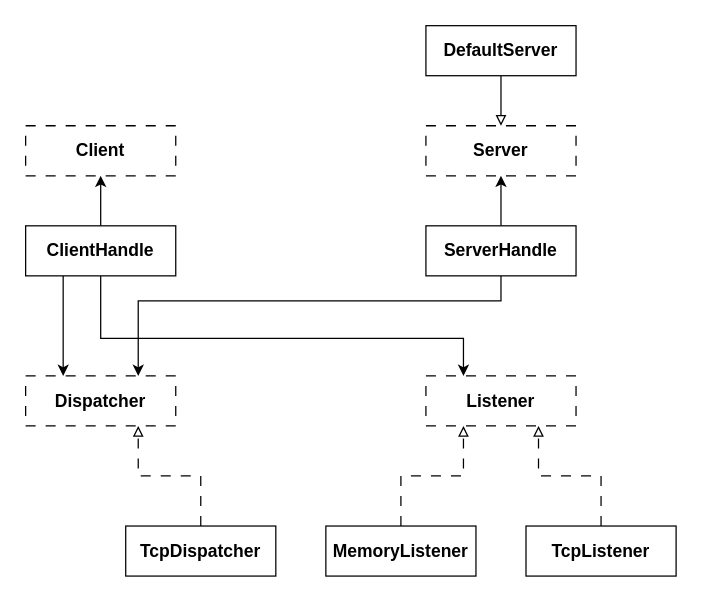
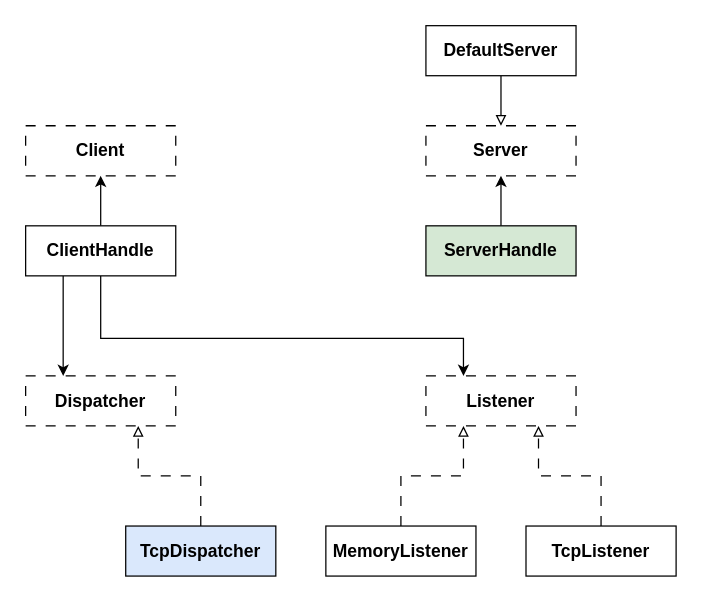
  <mxCell id="0" />
  <mxCell id="1" parent="0" />
  <mxCell id="2" value="&lt;font style=&quot;font-size: 14px;&quot;&gt;&lt;b&gt;Client&lt;/b&gt;&lt;/font&gt;" style="rounded=0;whiteSpace=wrap;html=1;dashed=1;dashPattern=8 8;" parent="1" vertex="1"><mxGeometry x="20" y="100" width="120" height="40" as="geometry" /></mxCell>
  <mxCell id="3" value="&lt;font style=&quot;font-size: 14px;&quot;&gt;&lt;b&gt;Server&lt;/b&gt;&lt;/font&gt;" style="rounded=0;whiteSpace=wrap;html=1;dashed=1;dashPattern=8 8;" parent="1" vertex="1"><mxGeometry x="340" y="100" width="120" height="40" as="geometry" /></mxCell>
  <mxCell id="4" value="&lt;font style=&quot;font-size: 14px;&quot;&gt;&lt;b&gt;Dispatcher&lt;/b&gt;&lt;/font&gt;" style="rounded=0;whiteSpace=wrap;html=1;dashed=1;dashPattern=8 8;" parent="1" vertex="1"><mxGeometry x="20" y="300" width="120" height="40" as="geometry" /></mxCell>
  <mxCell id="5" value="&lt;span style=&quot;font-size: 14px;&quot;&gt;&lt;b&gt;Listener&lt;/b&gt;&lt;/span&gt;" style="rounded=0;whiteSpace=wrap;html=1;dashed=1;dashPattern=8 8;" vertex="1" parent="1"><mxGeometry x="340" y="300" width="120" height="40" as="geometry" /></mxCell>
  <mxCell id="6" style="edgeStyle=orthogonalEdgeStyle;rounded=0;orthogonalLoop=1;jettySize=auto;html=1;exitX=0.5;exitY=0;exitDx=0;exitDy=0;entryX=0.25;entryY=1;entryDx=0;entryDy=0;dashed=1;dashPattern=8 8;endArrow=block;endFill=0;" edge="1" parent="1" source="7" target="5"><mxGeometry relative="1" as="geometry" /></mxCell>
  <mxCell id="7" value="&lt;font style=&quot;font-size: 14px;&quot;&gt;&lt;b&gt;MemoryListener&lt;/b&gt;&lt;/font&gt;" style="rounded=0;whiteSpace=wrap;html=1;" vertex="1" parent="1"><mxGeometry x="260" y="420" width="120" height="40" as="geometry" /></mxCell>
  <mxCell id="8" style="edgeStyle=orthogonalEdgeStyle;rounded=0;orthogonalLoop=1;jettySize=auto;html=1;exitX=0.5;exitY=0;exitDx=0;exitDy=0;entryX=0.5;entryY=1;entryDx=0;entryDy=0;" edge="1" parent="1" source="11" target="2"><mxGeometry relative="1" as="geometry" /></mxCell>
  <mxCell id="9" style="edgeStyle=orthogonalEdgeStyle;rounded=0;orthogonalLoop=1;jettySize=auto;html=1;exitX=0.25;exitY=1;exitDx=0;exitDy=0;entryX=0.25;entryY=0;entryDx=0;entryDy=0;" edge="1" parent="1" source="11" target="4"><mxGeometry relative="1" as="geometry" /></mxCell>
  <mxCell id="10" style="edgeStyle=orthogonalEdgeStyle;rounded=0;orthogonalLoop=1;jettySize=auto;html=1;exitX=0.5;exitY=1;exitDx=0;exitDy=0;entryX=0.25;entryY=0;entryDx=0;entryDy=0;" edge="1" parent="1" source="11" target="5"><mxGeometry relative="1" as="geometry"><Array as="points"><mxPoint x="80" y="270" /><mxPoint x="370" y="270" /></Array></mxGeometry></mxCell>
  <mxCell id="11" value="&lt;font style=&quot;font-size: 14px;&quot;&gt;&lt;b&gt;ClientHandle&lt;br&gt;&lt;/b&gt;&lt;/font&gt;" style="rounded=0;whiteSpace=wrap;html=1;" vertex="1" parent="1"><mxGeometry x="20" width="120" height="40" as="geometry" y="180" /></mxCell>
  <mxCell id="12" style="edgeStyle=orthogonalEdgeStyle;rounded=0;orthogonalLoop=1;jettySize=auto;html=1;exitX=0.5;exitY=0;exitDx=0;exitDy=0;entryX=0.5;entryY=1;entryDx=0;entryDy=0;" edge="1" parent="1" source="14" target="3"><mxGeometry relative="1" as="geometry" /></mxCell>
- <mxCell id="13" style="edgeStyle=orthogonalEdgeStyle;rounded=0;orthogonalLoop=1;jettySize=auto;html=1;exitX=0.5;exitY=1;exitDx=0;exitDy=0;entryX=0.75;entryY=0;entryDx=0;entryDy=0;" edge="1" parent="1" source="14" target="4"><mxGeometry relative="1" as="geometry"><Array as="points"><mxPoint x="400" y="240" /><mxPoint x="110" y="240" /></Array></mxGeometry></mxCell>
- <mxCell id="14" value="&lt;font style=&quot;font-size: 14px;&quot;&gt;&lt;b&gt;ServerHandle&lt;br&gt;&lt;/b&gt;&lt;/font&gt;" style="rounded=0;whiteSpace=wrap;html=1;" vertex="1" parent="1"><mxGeometry x="340" width="120" height="40" as="geometry" y="180" /></mxCell>
+ <mxCell id="14" value="&lt;font style=&quot;font-size: 14px;&quot;&gt;&lt;b&gt;ServerHandle&lt;br&gt;&lt;/b&gt;&lt;/font&gt;" style="rounded=0;whiteSpace=wrap;html=1;fillColor=#d5e8d4;" vertex="1" parent="1"><mxGeometry x="340" width="120" height="40" as="geometry" y="180" /></mxCell>
  <mxCell id="15" style="edgeStyle=orthogonalEdgeStyle;rounded=0;orthogonalLoop=1;jettySize=auto;html=1;exitX=0.5;exitY=0;exitDx=0;exitDy=0;entryX=0.75;entryY=1;entryDx=0;entryDy=0;endArrow=block;endFill=0;dashed=1;dashPattern=8 8;" edge="1" parent="1" source="16" target="4"><mxGeometry relative="1" as="geometry" /></mxCell>
- <mxCell id="16" value="&lt;font style=&quot;font-size: 14px;&quot;&gt;&lt;b&gt;TcpDispatcher&lt;/b&gt;&lt;/font&gt;" style="rounded=0;whiteSpace=wrap;html=1;" vertex="1" parent="1"><mxGeometry x="100" y="420" width="120" height="40" as="geometry" /></mxCell>
+ <mxCell id="16" value="&lt;font style=&quot;font-size: 14px;&quot;&gt;&lt;b&gt;TcpDispatcher&lt;/b&gt;&lt;/font&gt;" style="rounded=0;whiteSpace=wrap;html=1;fillColor=#dae8fc;" vertex="1" parent="1"><mxGeometry x="100" y="420" width="120" height="40" as="geometry" /></mxCell>
  <mxCell id="17" value="&lt;font style=&quot;font-size: 14px;&quot;&gt;&lt;b&gt;TcpListener&lt;/b&gt;&lt;/font&gt;" style="rounded=0;whiteSpace=wrap;html=1;" vertex="1" parent="1"><mxGeometry x="420" y="420" width="120" height="40" as="geometry" /></mxCell>
  <mxCell id="18" style="edgeStyle=orthogonalEdgeStyle;rounded=0;orthogonalLoop=1;jettySize=auto;html=1;exitX=0.5;exitY=0;exitDx=0;exitDy=0;entryX=0.75;entryY=1;entryDx=0;entryDy=0;dashed=1;dashPattern=8 8;endArrow=block;endFill=0;" edge="1" parent="1" source="17" target="5"><mxGeometry relative="1" as="geometry"><mxPoint x="440" y="400" as="sourcePoint" /><mxPoint x="490" y="320" as="targetPoint" /><Array as="points"><mxPoint x="480" y="380" /><mxPoint x="430" y="380" /></Array></mxGeometry></mxCell>
  <mxCell id="19" style="edgeStyle=orthogonalEdgeStyle;rounded=0;orthogonalLoop=1;jettySize=auto;html=1;exitX=0.5;exitY=1;exitDx=0;exitDy=0;entryX=0.5;entryY=0;entryDx=0;entryDy=0;endArrow=block;endFill=0;" edge="1" parent="1" source="20" target="3"><mxGeometry relative="1" as="geometry" /></mxCell>
  <mxCell id="20" value="&lt;font style=&quot;font-size: 14px;&quot;&gt;&lt;b&gt;DefaultServer&lt;/b&gt;&lt;/font&gt;" style="rounded=0;whiteSpace=wrap;html=1;" vertex="1" parent="1"><mxGeometry x="340" y="20" width="120" height="40" as="geometry" /></mxCell>
